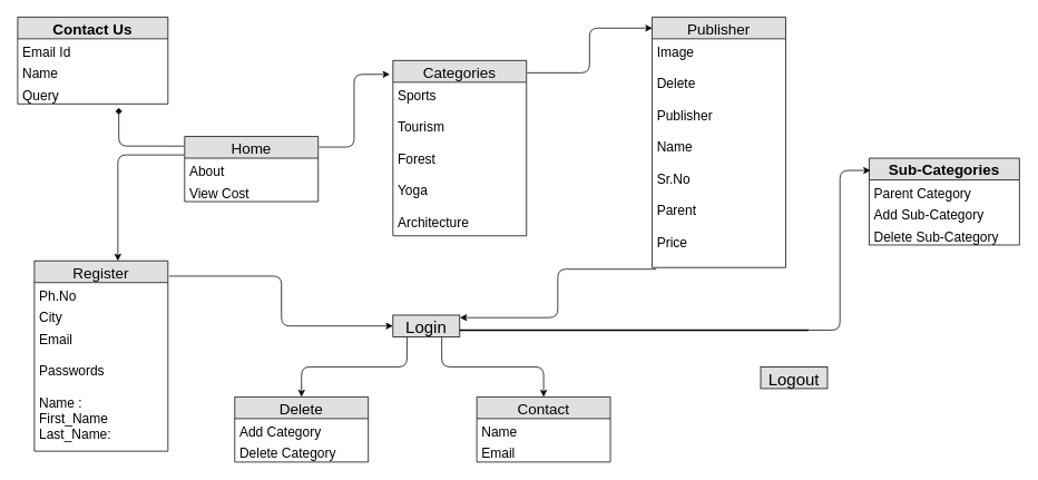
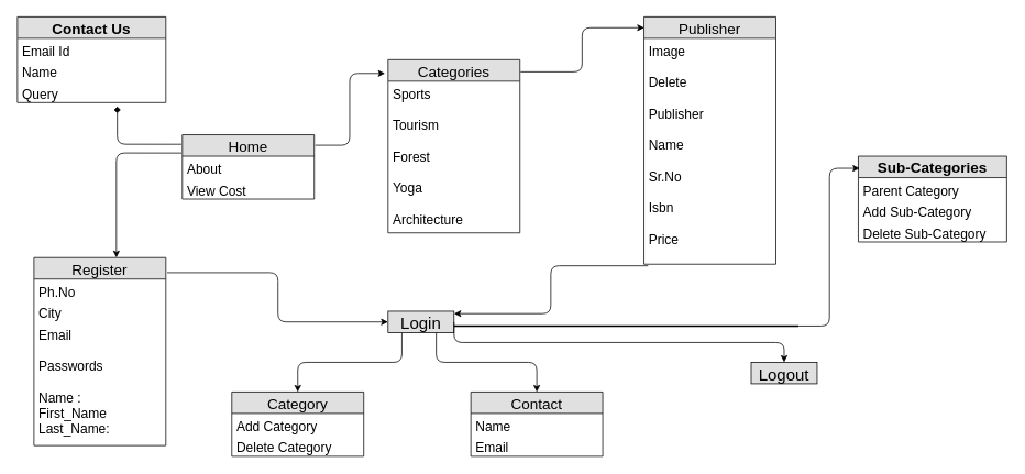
  <mxCell id="0" />
  <mxCell id="1" parent="0" />
  <mxCell id="2" value="Contact Us" style="swimlane;fontStyle=1;childLayout=stackLayout;horizontal=1;startSize=26;fillColor=#e0e0e0;horizontalStack=0;resizeParent=1;resizeParentMax=0;resizeLast=0;collapsible=1;marginBottom=0;swimlaneFillColor=#ffffff;align=center;fontSize=18;" parent="1" vertex="1"><mxGeometry x="20" y="20" width="180" height="104" as="geometry" /></mxCell>
  <mxCell id="3" value="Email Id" style="text;strokeColor=none;fillColor=none;spacingLeft=4;spacingRight=4;overflow=hidden;rotatable=0;points=[[0,0.5],[1,0.5]];portConstraint=eastwest;fontSize=16;" parent="2" vertex="1"><mxGeometry y="26" width="180" height="26" as="geometry" /></mxCell>
  <mxCell id="4" value="Name" style="text;strokeColor=none;fillColor=none;spacingLeft=4;spacingRight=4;overflow=hidden;rotatable=0;points=[[0,0.5],[1,0.5]];portConstraint=eastwest;fontSize=16;" parent="2" vertex="1"><mxGeometry y="52" width="180" height="26" as="geometry" /></mxCell>
  <mxCell id="5" value="Query" style="text;strokeColor=none;fillColor=none;spacingLeft=4;spacingRight=4;overflow=hidden;rotatable=0;points=[[0,0.5],[1,0.5]];portConstraint=eastwest;fontSize=16;" parent="2" vertex="1"><mxGeometry y="78" width="180" height="26" as="geometry" /></mxCell>
  <mxCell id="6" value="Home" style="swimlane;fontStyle=0;childLayout=stackLayout;horizontal=1;startSize=26;fillColor=#e0e0e0;horizontalStack=0;resizeParent=1;resizeParentMax=0;resizeLast=0;collapsible=1;marginBottom=0;swimlaneFillColor=#ffffff;align=center;fontSize=18;" parent="1" vertex="1"><mxGeometry x="220" y="163" width="160" height="78" as="geometry" /></mxCell>
  <mxCell id="7" value="About" style="text;strokeColor=none;fillColor=none;spacingLeft=4;spacingRight=4;overflow=hidden;rotatable=0;points=[[0,0.5],[1,0.5]];portConstraint=eastwest;fontSize=16;" parent="6" vertex="1"><mxGeometry y="26" width="160" height="26" as="geometry" /></mxCell>
  <mxCell id="8" value="View Cost" style="text;strokeColor=none;fillColor=none;spacingLeft=4;spacingRight=4;overflow=hidden;rotatable=0;points=[[0,0.5],[1,0.5]];portConstraint=eastwest;fontSize=16;" parent="6" vertex="1"><mxGeometry y="52" width="160" height="26" as="geometry" /></mxCell>
  <mxCell id="9" value="Register" style="swimlane;fontStyle=0;childLayout=stackLayout;horizontal=1;startSize=26;fillColor=#e0e0e0;horizontalStack=0;resizeParent=1;resizeParentMax=0;resizeLast=0;collapsible=1;marginBottom=0;swimlaneFillColor=#ffffff;align=center;fontSize=18;" parent="1" vertex="1"><mxGeometry x="40" y="312" width="160" height="228" as="geometry" /></mxCell>
  <mxCell id="10" value="Ph.No" style="text;strokeColor=none;fillColor=none;spacingLeft=4;spacingRight=4;overflow=hidden;rotatable=0;points=[[0,0.5],[1,0.5]];portConstraint=eastwest;fontSize=16;" parent="9" vertex="1"><mxGeometry y="26" width="160" height="26" as="geometry" /></mxCell>
  <mxCell id="11" value="City" style="text;strokeColor=none;fillColor=none;spacingLeft=4;spacingRight=4;overflow=hidden;rotatable=0;points=[[0,0.5],[1,0.5]];portConstraint=eastwest;fontSize=16;" parent="9" vertex="1"><mxGeometry y="52" width="160" height="26" as="geometry" /></mxCell>
  <mxCell id="12" value="Email&#10;&#10;Passwords&#10;&#10;Name :&#10;First_Name&#10;Last_Name:&#10;" style="text;strokeColor=none;fillColor=none;spacingLeft=4;spacingRight=4;overflow=hidden;rotatable=0;points=[[0,0.5],[1,0.5]];portConstraint=eastwest;fontSize=16;" parent="9" vertex="1"><mxGeometry y="78" width="160" height="150" as="geometry" /></mxCell>
  <mxCell id="13" value="Categories" style="swimlane;fontStyle=0;childLayout=stackLayout;horizontal=1;startSize=26;fillColor=#e0e0e0;horizontalStack=0;resizeParent=1;resizeParentMax=0;resizeLast=0;collapsible=1;marginBottom=0;swimlaneFillColor=#ffffff;align=center;fontSize=18;" parent="1" vertex="1"><mxGeometry x="469.5" y="72" width="160" height="210" as="geometry" /></mxCell>
  <mxCell id="14" value="Sports&#10;&#10;Tourism&#10;&#10;Forest&#10;&#10;Yoga&#10;&#10;Architecture&#10;" style="text;strokeColor=none;fillColor=none;spacingLeft=4;spacingRight=4;overflow=hidden;rotatable=0;points=[[0,0.5],[1,0.5]];portConstraint=eastwest;fontSize=16;" parent="13" vertex="1"><mxGeometry y="26" width="160" height="184" as="geometry" /></mxCell>
  <mxCell id="15" value="Login" style="text;align=center;verticalAlign=middle;spacingLeft=4;spacingRight=4;strokeColor=#000000;fillColor=#e0e0e0;rotatable=0;points=[[0,0.5],[1,0.5]];portConstraint=eastwest;fontSize=20;" parent="1" vertex="1"><mxGeometry x="469.5" y="377" width="80" height="26" as="geometry" /></mxCell>
  <mxCell id="16" value="Contact" style="swimlane;fontStyle=0;childLayout=stackLayout;horizontal=1;startSize=26;fillColor=#e0e0e0;horizontalStack=0;resizeParent=1;resizeParentMax=0;resizeLast=0;collapsible=1;marginBottom=0;swimlaneFillColor=#ffffff;align=center;fontSize=18;" parent="1" vertex="1"><mxGeometry x="570" y="475" width="160" height="78" as="geometry" /></mxCell>
  <mxCell id="17" value="Name" style="text;strokeColor=none;fillColor=none;spacingLeft=4;spacingRight=4;overflow=hidden;rotatable=0;points=[[0,0.5],[1,0.5]];portConstraint=eastwest;fontSize=16;" parent="16" vertex="1"><mxGeometry y="26" width="160" height="26" as="geometry" /></mxCell>
  <mxCell id="18" value="Email" style="text;strokeColor=none;fillColor=none;spacingLeft=4;spacingRight=4;overflow=hidden;rotatable=0;points=[[0,0.5],[1,0.5]];portConstraint=eastwest;fontSize=16;" parent="16" vertex="1"><mxGeometry y="52" width="160" height="26" as="geometry" /></mxCell>
- <mxCell id="19" value="Delete" style="swimlane;fontStyle=0;childLayout=stackLayout;horizontal=1;startSize=26;fillColor=#e0e0e0;horizontalStack=0;resizeParent=1;resizeParentMax=0;resizeLast=0;collapsible=1;marginBottom=0;swimlaneFillColor=#ffffff;align=center;fontSize=18;" parent="1" vertex="1"><mxGeometry x="280" y="475" width="160" height="78" as="geometry" /></mxCell>
+ <mxCell id="19" value="Category" style="swimlane;fontStyle=0;childLayout=stackLayout;horizontal=1;startSize=26;fillColor=#e0e0e0;horizontalStack=0;resizeParent=1;resizeParentMax=0;resizeLast=0;collapsible=1;marginBottom=0;swimlaneFillColor=#ffffff;align=center;fontSize=18;" parent="1" vertex="1"><mxGeometry x="280" y="475" width="160" height="78" as="geometry" /></mxCell>
  <mxCell id="20" value="Add Category" style="text;strokeColor=none;fillColor=none;spacingLeft=4;spacingRight=4;overflow=hidden;rotatable=0;points=[[0,0.5],[1,0.5]];portConstraint=eastwest;fontSize=16;" parent="19" vertex="1"><mxGeometry y="26" width="160" height="26" as="geometry" /></mxCell>
  <mxCell id="21" value="Delete Category" style="text;strokeColor=none;fillColor=none;spacingLeft=4;spacingRight=4;overflow=hidden;rotatable=0;points=[[0,0.5],[1,0.5]];portConstraint=eastwest;fontSize=16;" parent="19" vertex="1"><mxGeometry y="52" width="160" height="26" as="geometry" /></mxCell>
  <mxCell id="22" value="Sub-Categories" style="swimlane;fontStyle=1;childLayout=stackLayout;horizontal=1;startSize=26;fillColor=#e0e0e0;horizontalStack=0;resizeParent=1;resizeParentMax=0;resizeLast=0;collapsible=1;marginBottom=0;swimlaneFillColor=#ffffff;align=center;fontSize=18;" parent="1" vertex="1"><mxGeometry x="1040" y="189" width="180" height="104" as="geometry" /></mxCell>
  <mxCell id="23" value="Parent Category" style="text;strokeColor=none;fillColor=none;spacingLeft=4;spacingRight=4;overflow=hidden;rotatable=0;points=[[0,0.5],[1,0.5]];portConstraint=eastwest;fontSize=16;" parent="22" vertex="1"><mxGeometry y="26" width="180" height="26" as="geometry" /></mxCell>
  <mxCell id="24" value="Add Sub-Category" style="text;strokeColor=none;fillColor=none;spacingLeft=4;spacingRight=4;overflow=hidden;rotatable=0;points=[[0,0.5],[1,0.5]];portConstraint=eastwest;fontSize=16;" parent="22" vertex="1"><mxGeometry y="52" width="180" height="26" as="geometry" /></mxCell>
  <mxCell id="25" value="Delete Sub-Category" style="text;strokeColor=none;fillColor=none;spacingLeft=4;spacingRight=4;overflow=hidden;rotatable=0;points=[[0,0.5],[1,0.5]];portConstraint=eastwest;fontSize=16;" parent="22" vertex="1"><mxGeometry y="78" width="180" height="26" as="geometry" /></mxCell>
  <mxCell id="26" value="Logout" style="text;align=center;verticalAlign=middle;spacingLeft=4;spacingRight=4;strokeColor=#000000;fillColor=#e0e0e0;rotatable=0;points=[[0,0.5],[1,0.5]];portConstraint=eastwest;fontSize=20;" parent="1" vertex="1"><mxGeometry x="910" y="439" width="80" height="26" as="geometry" /></mxCell>
  <mxCell id="27" value="" style="edgeStyle=segmentEdgeStyle;endArrow=diamond;html=1;fontSize=16;entryX=0.673;entryY=1.179;entryDx=0;entryDy=0;entryPerimeter=0;exitX=-0.007;exitY=0.148;exitDx=0;exitDy=0;exitPerimeter=0;" parent="1" source="6" target="5" edge="1"><mxGeometry width="50" height="50" relative="1" as="geometry"><mxPoint x="220" y="202" as="sourcePoint" /><mxPoint x="140" y="152" as="targetPoint" /></mxGeometry></mxCell>
  <mxCell id="28" value="" style="edgeStyle=segmentEdgeStyle;endArrow=classic;html=1;fontSize=16;exitX=-0.007;exitY=-0.149;exitDx=0;exitDy=0;exitPerimeter=0;" parent="1" source="7" edge="1"><mxGeometry width="50" height="50" relative="1" as="geometry"><mxPoint x="210" y="222" as="sourcePoint" /><mxPoint x="140" y="312" as="targetPoint" /></mxGeometry></mxCell>
  <mxCell id="29" value="" style="edgeStyle=elbowEdgeStyle;elbow=horizontal;endArrow=classic;html=1;fontSize=16;exitX=1.007;exitY=0.163;exitDx=0;exitDy=0;exitPerimeter=0;entryX=-0.023;entryY=0.079;entryDx=0;entryDy=0;entryPerimeter=0;" parent="1" source="6" target="13" edge="1"><mxGeometry width="50" height="50" relative="1" as="geometry"><mxPoint x="400" y="149" as="sourcePoint" /><mxPoint x="450" y="99" as="targetPoint" /></mxGeometry></mxCell>
  <mxCell id="30" value="Publisher" style="swimlane;fontStyle=0;childLayout=stackLayout;horizontal=1;startSize=26;fillColor=#e0e0e0;horizontalStack=0;resizeParent=1;resizeParentMax=0;resizeLast=0;collapsible=1;marginBottom=0;swimlaneFillColor=#ffffff;align=center;fontSize=18;" parent="1" vertex="1"><mxGeometry x="780" y="20" width="160" height="300" as="geometry" /></mxCell>
- <mxCell id="31" value="Image&#10;&#10;Delete &#10;&#10;Publisher&#10;&#10;Name&#10;&#10;Sr.No&#10;&#10;Parent&#10;&#10;Price&#10;" style="text;strokeColor=none;fillColor=none;spacingLeft=4;spacingRight=4;overflow=hidden;rotatable=0;points=[[0,0.5],[1,0.5]];portConstraint=eastwest;fontSize=16;" parent="30" vertex="1"><mxGeometry y="26" width="160" height="274" as="geometry" /></mxCell>
+ <mxCell id="31" value="Image&#10;&#10;Delete &#10;&#10;Publisher&#10;&#10;Name&#10;&#10;Sr.No&#10;&#10;Isbn&#10;&#10;Price&#10;" style="text;strokeColor=none;fillColor=none;spacingLeft=4;spacingRight=4;overflow=hidden;rotatable=0;points=[[0,0.5],[1,0.5]];portConstraint=eastwest;fontSize=16;" parent="30" vertex="1"><mxGeometry y="26" width="160" height="274" as="geometry" /></mxCell>
  <mxCell id="32" value="" style="edgeStyle=elbowEdgeStyle;elbow=horizontal;endArrow=classic;html=1;fontSize=16;exitX=1.005;exitY=0.07;exitDx=0;exitDy=0;exitPerimeter=0;entryX=0.002;entryY=0.044;entryDx=0;entryDy=0;entryPerimeter=0;" parent="1" source="13" target="30" edge="1"><mxGeometry width="50" height="50" relative="1" as="geometry"><mxPoint x="728" y="107" as="sourcePoint" /><mxPoint x="778" y="57" as="targetPoint" /></mxGeometry></mxCell>
  <mxCell id="33" value="" style="edgeStyle=elbowEdgeStyle;elbow=vertical;endArrow=classic;html=1;fontSize=16;entryX=0.5;entryY=0;entryDx=0;entryDy=0;exitX=0.21;exitY=1.013;exitDx=0;exitDy=0;exitPerimeter=0;" parent="1" source="15" target="19" edge="1"><mxGeometry width="50" height="50" relative="1" as="geometry"><mxPoint x="510" y="430" as="sourcePoint" /><mxPoint x="453" y="438" as="targetPoint" /></mxGeometry></mxCell>
  <mxCell id="34" value="" style="edgeStyle=elbowEdgeStyle;elbow=vertical;endArrow=classic;html=1;fontSize=16;entryX=0.5;entryY=0;entryDx=0;entryDy=0;exitX=0.731;exitY=1.013;exitDx=0;exitDy=0;exitPerimeter=0;" parent="1" source="15" target="16" edge="1"><mxGeometry width="50" height="50" relative="1" as="geometry"><mxPoint x="550" y="430" as="sourcePoint" /><mxPoint x="525.833" y="508.5" as="targetPoint" /></mxGeometry></mxCell>
  <mxCell id="35" value="" style="edgeStyle=elbowEdgeStyle;elbow=horizontal;endArrow=classic;html=1;fontSize=16;entryX=0;entryY=0.5;entryDx=0;entryDy=0;exitX=1.01;exitY=0.08;exitDx=0;exitDy=0;exitPerimeter=0;" parent="1" source="9" target="15" edge="1"><mxGeometry width="50" height="50" relative="1" as="geometry"><mxPoint x="225" y="350" as="sourcePoint" /><mxPoint x="90" y="600" as="targetPoint" /></mxGeometry></mxCell>
  <mxCell id="36" value="" style="edgeStyle=elbowEdgeStyle;elbow=horizontal;endArrow=classic;html=1;fontSize=16;entryX=1.002;entryY=0.115;entryDx=0;entryDy=0;entryPerimeter=0;exitX=0.031;exitY=1.007;exitDx=0;exitDy=0;exitPerimeter=0;" parent="1" source="31" target="15" edge="1"><mxGeometry width="50" height="50" relative="1" as="geometry"><mxPoint x="810" y="340" as="sourcePoint" /><mxPoint x="90" y="600" as="targetPoint" /></mxGeometry></mxCell>
+ <mxCell id="37" value="" style="edgeStyle=elbowEdgeStyle;elbow=vertical;endArrow=classic;html=1;fontSize=16;exitX=1;exitY=0.5;exitDx=0;exitDy=0;" parent="1" source="15" target="26" edge="1"><mxGeometry width="50" height="50" relative="1" as="geometry"><mxPoint x="753" y="487" as="sourcePoint" /><mxPoint x="803" y="437" as="targetPoint" /></mxGeometry></mxCell>
  <mxCell id="38" value="" style="line;strokeWidth=2;html=1;fontSize=16;" parent="1" vertex="1"><mxGeometry x="549.5" y="390" width="418" height="10" as="geometry" /></mxCell>
  <mxCell id="39" value="" style="edgeStyle=elbowEdgeStyle;elbow=horizontal;endArrow=classic;html=1;fontSize=16;exitX=1;exitY=0.5;exitDx=0;exitDy=0;exitPerimeter=0;entryX=0.009;entryY=0.141;entryDx=0;entryDy=0;entryPerimeter=0;" parent="1" source="38" target="22" edge="1"><mxGeometry width="50" height="50" relative="1" as="geometry"><mxPoint x="390" y="650" as="sourcePoint" /><mxPoint x="440" y="600" as="targetPoint" /></mxGeometry></mxCell>
